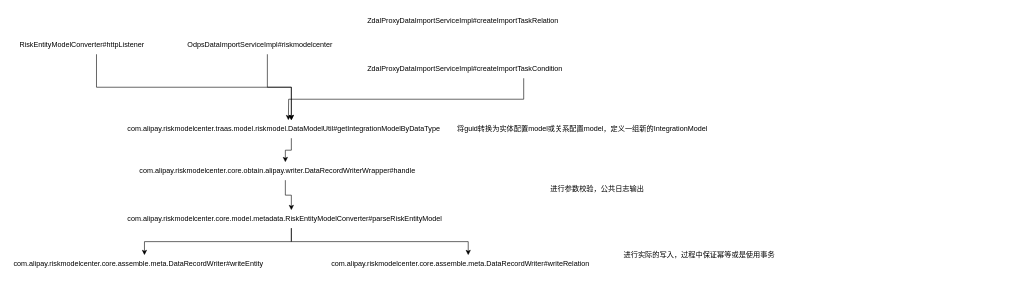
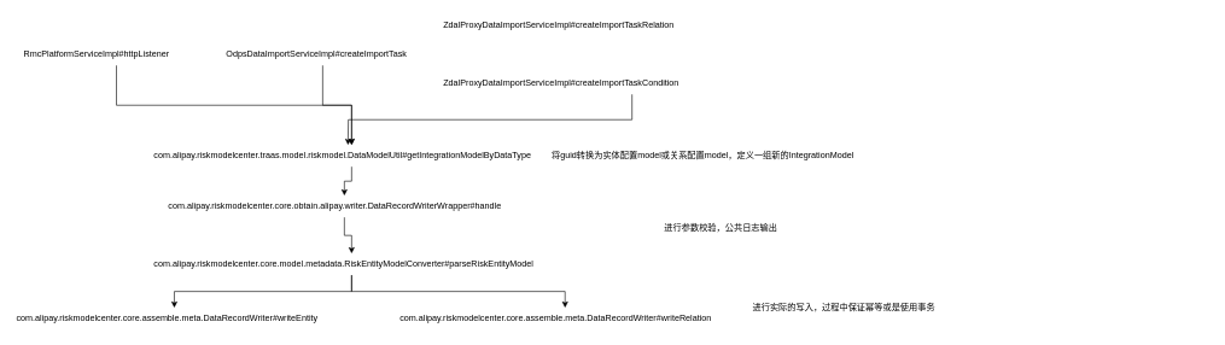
  <mxCell id="0" />
  <mxCell id="1" parent="0" />
  <mxCell id="2" style="edgeStyle=orthogonalEdgeStyle;rounded=0;orthogonalLoop=1;jettySize=auto;html=1;exitX=0.25;exitY=1;exitDx=0;exitDy=0;" edge="1" parent="1" source="3" target="17"><mxGeometry relative="1" as="geometry" /></mxCell>
- <mxCell id="3" value="RiskEntityModelConverter#httpListener" style="text;html=1;" vertex="1" parent="1"><mxGeometry x="30" y="60" width="520" height="30" as="geometry" /></mxCell>
+ <mxCell id="3" value="RmcPlatformServiceImpl#httpListener" style="text;html=1;" vertex="1" parent="1"><mxGeometry x="30" y="60" width="520" height="30" as="geometry" /></mxCell>
  <mxCell id="4" style="edgeStyle=orthogonalEdgeStyle;rounded=0;orthogonalLoop=1;jettySize=auto;html=1;exitX=0.5;exitY=1;exitDx=0;exitDy=0;entryX=0.5;entryY=0;entryDx=0;entryDy=0;" edge="1" parent="1" source="5" target="17"><mxGeometry relative="1" as="geometry" /></mxCell>
- <mxCell id="5" value="OdpsDataImportServiceImpl#riskmodelcenter" style="text;html=1;" vertex="1" parent="1"><mxGeometry x="310" y="60" width="270" height="30" as="geometry" /></mxCell>
+ <mxCell id="5" value="OdpsDataImportServiceImpl#createImportTask" style="text;html=1;" vertex="1" parent="1"><mxGeometry x="310" y="60" width="270" height="30" as="geometry" /></mxCell>
  <mxCell id="6" value="ZdalProxyDataImportServiceImpl#createImportTaskRelation" style="text;html=1;" vertex="1" parent="1"><mxGeometry x="610" y="20" width="1060" height="30" as="geometry" /></mxCell>
  <mxCell id="7" style="edgeStyle=orthogonalEdgeStyle;rounded=0;orthogonalLoop=1;jettySize=auto;html=1;exitX=0.25;exitY=1;exitDx=0;exitDy=0;" edge="1" parent="1" source="8"><mxGeometry relative="1" as="geometry"><mxPoint x="480" y="200" as="targetPoint" /></mxGeometry></mxCell>
  <mxCell id="8" value="ZdalProxyDataImportServiceImpl#createImportTaskCondition" style="text;html=1;" vertex="1" parent="1"><mxGeometry x="610" y="100" width="1050" height="30" as="geometry" /></mxCell>
  <mxCell id="9" style="edgeStyle=orthogonalEdgeStyle;rounded=0;orthogonalLoop=1;jettySize=auto;html=1;exitX=0.5;exitY=1;exitDx=0;exitDy=0;entryX=0.5;entryY=0;entryDx=0;entryDy=0;" edge="1" parent="1" source="10" target="15"><mxGeometry relative="1" as="geometry" /></mxCell>
  <mxCell id="10" value="com.alipay.riskmodelcenter.core.obtain.alipay.writer.DataRecordWriterWrapper#handle" style="text;html=1;" vertex="1" parent="1"><mxGeometry x="230" y="270" width="490" height="30" as="geometry" /></mxCell>
  <mxCell id="11" value="com.alipay.riskmodelcenter.core.assemble.meta.DataRecordWriter#writeEntity" style="text;html=1;" vertex="1" parent="1"><mxGeometry x="20" y="425" width="440" height="30" as="geometry" /></mxCell>
  <mxCell id="12" value="com.alipay.riskmodelcenter.core.assemble.meta.DataRecordWriter#writeRelation" style="text;html=1;" vertex="1" parent="1"><mxGeometry x="550" y="425" width="460" height="30" as="geometry" /></mxCell>
  <mxCell id="13" style="edgeStyle=orthogonalEdgeStyle;rounded=0;orthogonalLoop=1;jettySize=auto;html=1;exitX=0.5;exitY=1;exitDx=0;exitDy=0;entryX=0.5;entryY=0;entryDx=0;entryDy=0;" edge="1" parent="1" source="15" target="11"><mxGeometry relative="1" as="geometry" /></mxCell>
  <mxCell id="14" style="edgeStyle=orthogonalEdgeStyle;rounded=0;orthogonalLoop=1;jettySize=auto;html=1;exitX=0.5;exitY=1;exitDx=0;exitDy=0;entryX=0.5;entryY=0;entryDx=0;entryDy=0;" edge="1" parent="1" source="15" target="12"><mxGeometry relative="1" as="geometry" /></mxCell>
  <mxCell id="15" value="com.alipay.riskmodelcenter.core.model.metadata.RiskEntityModelConverter#parseRiskEntityModel" style="text;html=1;" vertex="1" parent="1"><mxGeometry x="210" y="350" width="550" height="30" as="geometry" /></mxCell>
  <mxCell id="16" style="edgeStyle=orthogonalEdgeStyle;rounded=0;orthogonalLoop=1;jettySize=auto;html=1;exitX=0.5;exitY=1;exitDx=0;exitDy=0;entryX=0.5;entryY=0;entryDx=0;entryDy=0;" edge="1" parent="1" source="17" target="10"><mxGeometry relative="1" as="geometry" /></mxCell>
  <mxCell id="17" value="com.alipay.riskmodelcenter.traas.model.riskmodel.DataModelUtil#getIntegrationModelByDataType" style="text;html=1;" vertex="1" parent="1"><mxGeometry x="210" y="200" width="550" height="30" as="geometry" /></mxCell>
  <mxCell id="18" value="将guid转换为实体配置model或关系配置model，定义一组新的&lt;span style=&quot;text-align: left&quot;&gt;IntegrationModel&lt;/span&gt;" style="text;html=1;align=center;verticalAlign=middle;resizable=0;points=[];autosize=1;" vertex="1" parent="1"><mxGeometry x="755" y="205" width="430" height="20" as="geometry" /></mxCell>
  <mxCell id="19" value="进行参数校验，公共日志输出" style="text;html=1;align=center;verticalAlign=middle;resizable=0;points=[];autosize=1;" vertex="1" parent="1"><mxGeometry x="910" y="305" width="170" height="20" as="geometry" /></mxCell>
  <mxCell id="20" value="进行实际的写入，过程中保证幂等或是使用事务" style="text;html=1;align=center;verticalAlign=middle;resizable=0;points=[];autosize=1;" vertex="1" parent="1"><mxGeometry x="1030" y="415" width="270" height="20" as="geometry" /></mxCell>
